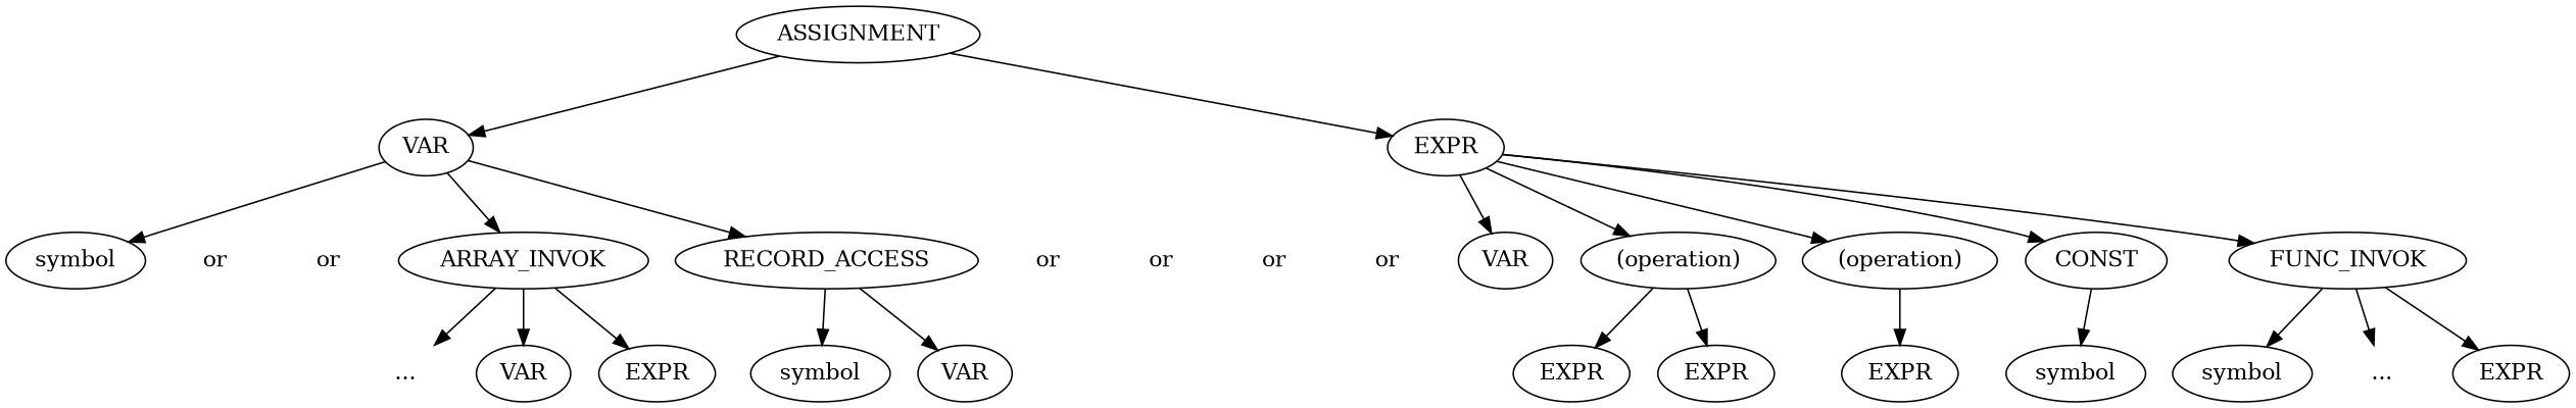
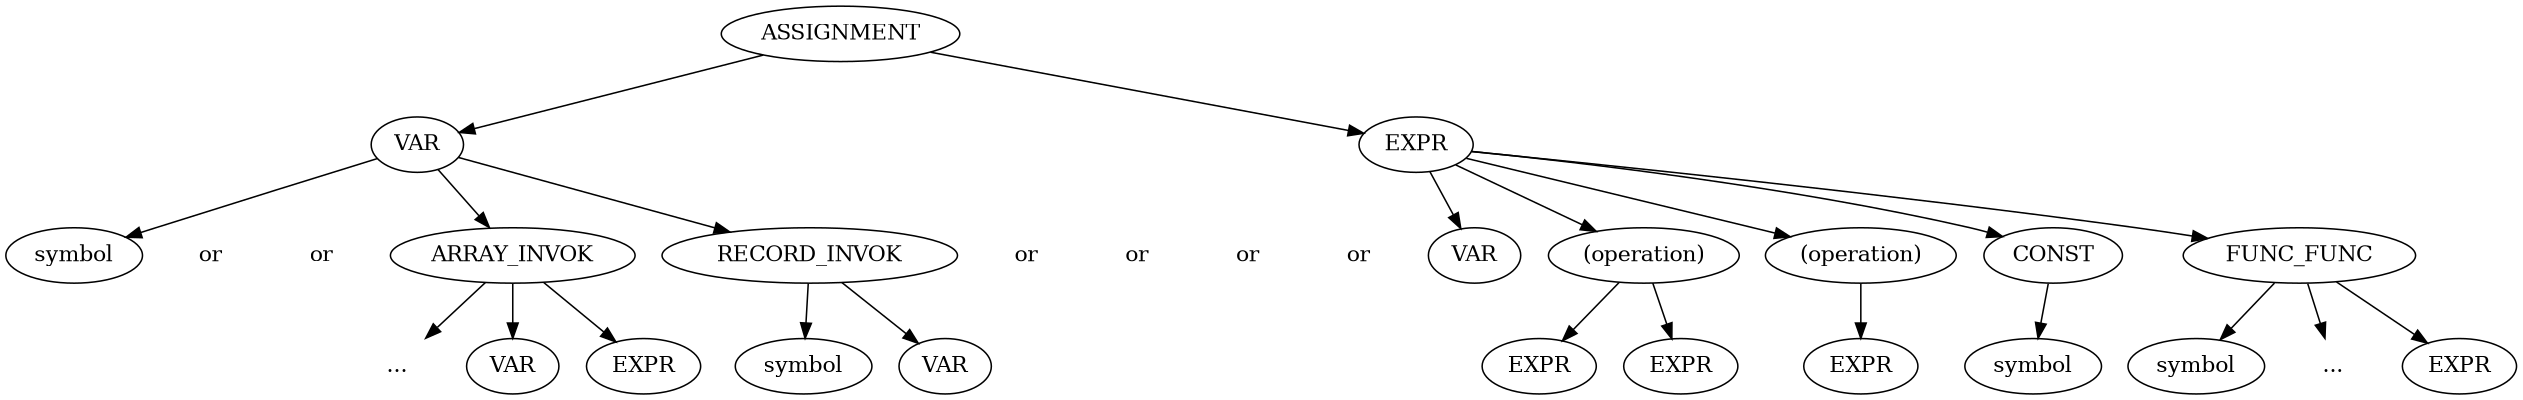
  digraph {
    ordering=out
    n1 [label=symbol]
    n2 [label=symbol]
    n3 [label=symbol]
    n4 [label=symbol]
    n5 [label="..." shape=plaintext]
    n6 [label="..." shape=plaintext]
    n7 [label=or shape=plaintext]
    n8 [label=or shape=plaintext]
    n9 [label=or shape=plaintext]
    n10 [label=or shape=plaintext]
    n11 [label=or shape=plaintext]
    n12 [label=or shape=plaintext]
    n13 [label=VAR]
    n14 [label=VAR]
    n15 [label=VAR]
    n16 [label=EXPR]
    n17 [label=EXPR]
    n18 [label=EXPR]
    n19 [label=EXPR]
    n20 [label=EXPR]
    n21 [label="(operation)"]
    n22 [label="(operation)"]
    ASSIGNMENT
    VAR
    EXPR
    n26 [label=ARRAY_INVOK]
-   RECORD_ACCESS
+   RECORD_ACCESS [label=RECORD_INVOK]
    CONST
-   FUNC_INVOK
+   FUNC_INVOK [label=FUNC_FUNC]
    n21 -> n18
    n21 -> n19
    n22 -> n20
    ASSIGNMENT -> VAR
    ASSIGNMENT -> EXPR
    VAR -> n1
    VAR -> n7 [style=invis]
    VAR -> n8 [style=invis]
    VAR -> n26
    VAR -> RECORD_ACCESS
    EXPR -> n9 [style=invis]
    EXPR -> n10 [style=invis]
    EXPR -> n11 [style=invis]
    EXPR -> n12 [style=invis]
    EXPR -> n15
    EXPR -> n21
    EXPR -> n22
    EXPR -> CONST
    EXPR -> FUNC_INVOK
    n26 -> n5
    n26 -> n13
    n26 -> n16
    RECORD_ACCESS -> n2
    RECORD_ACCESS -> n14
    CONST -> n3
    FUNC_INVOK -> n4
    FUNC_INVOK -> n6
    FUNC_INVOK -> n17
  }
